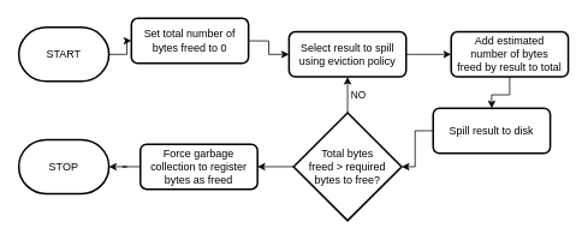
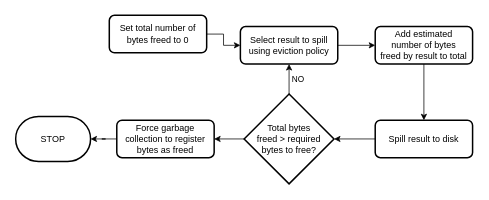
  <mxCell id="0" />
  <mxCell id="1" parent="0" />
  <mxCell id="2" value="" style="edgeStyle=orthogonalEdgeStyle;rounded=0;orthogonalLoop=1;jettySize=auto;html=1;startArrow=none;" edge="1" parent="1" source="9" target="5"><mxGeometry relative="1" as="geometry" /></mxCell>
- <mxCell id="3" value="START" style="strokeWidth=2;html=1;shape=mxgraph.flowchart.terminator;whiteSpace=wrap;" vertex="1" parent="1"><mxGeometry x="20" y="30" width="100" height="60" as="geometry" /></mxCell>
  <mxCell id="4" value="" style="edgeStyle=orthogonalEdgeStyle;rounded=0;orthogonalLoop=1;jettySize=auto;html=1;" edge="1" parent="1" source="5" target="7"><mxGeometry relative="1" as="geometry" /></mxCell>
  <mxCell id="5" value="Select result to spill using eviction policy" style="rounded=1;whiteSpace=wrap;html=1;absoluteArcSize=1;arcSize=14;strokeWidth=2;" vertex="1" parent="1"><mxGeometry x="320" y="35" width="130" height="50" as="geometry" /></mxCell>
  <mxCell id="6" value="" style="edgeStyle=orthogonalEdgeStyle;rounded=0;orthogonalLoop=1;jettySize=auto;html=1;endArrow=classic;endFill=1;" edge="1" parent="1" source="7" target="11"><mxGeometry relative="1" as="geometry" /></mxCell>
  <mxCell id="7" value="Add estimated &lt;br&gt;number of bytes &lt;br&gt;freed&amp;nbsp;by result to total" style="rounded=1;whiteSpace=wrap;html=1;absoluteArcSize=1;arcSize=14;strokeWidth=2;" vertex="1" parent="1"><mxGeometry x="500" y="35" width="130" height="50" as="geometry" /></mxCell>
- <mxCell id="8" value="" style="edgeStyle=orthogonalEdgeStyle;rounded=0;orthogonalLoop=1;jettySize=auto;html=1;endArrow=classic;endFill=1;" edge="1" parent="1" source="3" target="9"><mxGeometry relative="1" as="geometry"><mxPoint x="220" y="15" as="sourcePoint" /><mxPoint x="220" y="115" as="targetPoint" /></mxGeometry></mxCell>
  <mxCell id="9" value="Set total number of bytes freed to 0" style="rounded=1;whiteSpace=wrap;html=1;absoluteArcSize=1;arcSize=14;strokeWidth=2;" vertex="1" parent="1"><mxGeometry x="145" y="20" width="130" height="50" as="geometry" /></mxCell>
  <mxCell id="10" value="" style="edgeStyle=orthogonalEdgeStyle;rounded=0;orthogonalLoop=1;jettySize=auto;html=1;endArrow=classic;endFill=1;" edge="1" parent="1" source="11" target="14"><mxGeometry relative="1" as="geometry" /></mxCell>
- <mxCell id="11" value="Spill result to disk" style="rounded=1;whiteSpace=wrap;html=1;absoluteArcSize=1;arcSize=14;strokeWidth=2;" vertex="1" parent="1"><mxGeometry x="480" y="120" width="130" height="50" as="geometry" /></mxCell>
+ <mxCell id="11" value="Spill result to disk" style="rounded=1;whiteSpace=wrap;html=1;absoluteArcSize=1;arcSize=14;strokeWidth=2;" vertex="1" parent="1"><mxGeometry x="500" y="160" width="130" height="50" as="geometry" /></mxCell>
  <mxCell id="12" value="NO" style="edgeStyle=orthogonalEdgeStyle;rounded=0;orthogonalLoop=1;jettySize=auto;html=1;exitX=0.5;exitY=0;exitDx=0;exitDy=0;exitPerimeter=0;endArrow=classic;endFill=1;labelPosition=right;verticalLabelPosition=middle;align=left;verticalAlign=middle;spacing=4;" edge="1" parent="1" source="14" target="5"><mxGeometry relative="1" as="geometry"><mxPoint as="offset" /></mxGeometry></mxCell>
  <mxCell id="13" value="" style="edgeStyle=orthogonalEdgeStyle;rounded=0;orthogonalLoop=1;jettySize=auto;html=1;endArrow=classic;endFill=1;" edge="1" parent="1" source="14" target="17"><mxGeometry relative="1" as="geometry" /></mxCell>
  <mxCell id="14" value="Total bytes &lt;br&gt;freed &amp;gt; required &lt;br&gt;bytes to free?" style="strokeWidth=2;html=1;shape=mxgraph.flowchart.decision;whiteSpace=wrap;" vertex="1" parent="1"><mxGeometry x="325" y="125" width="120" height="120" as="geometry" /></mxCell>
  <mxCell id="15" value="STOP" style="strokeWidth=2;html=1;shape=mxgraph.flowchart.terminator;whiteSpace=wrap;" vertex="1" parent="1"><mxGeometry x="20" y="155" width="100" height="60" as="geometry" /></mxCell>
  <mxCell id="16" value="" style="edgeStyle=orthogonalEdgeStyle;rounded=0;orthogonalLoop=1;jettySize=auto;html=1;endArrow=classic;endFill=1;" edge="1" parent="1" source="17" target="15"><mxGeometry relative="1" as="geometry" /></mxCell>
  <mxCell id="17" value="Force garbage collection to register bytes as freed" style="rounded=1;whiteSpace=wrap;html=1;absoluteArcSize=1;arcSize=14;strokeWidth=2;" vertex="1" parent="1"><mxGeometry x="155" y="160" width="130" height="50" as="geometry" /></mxCell>
